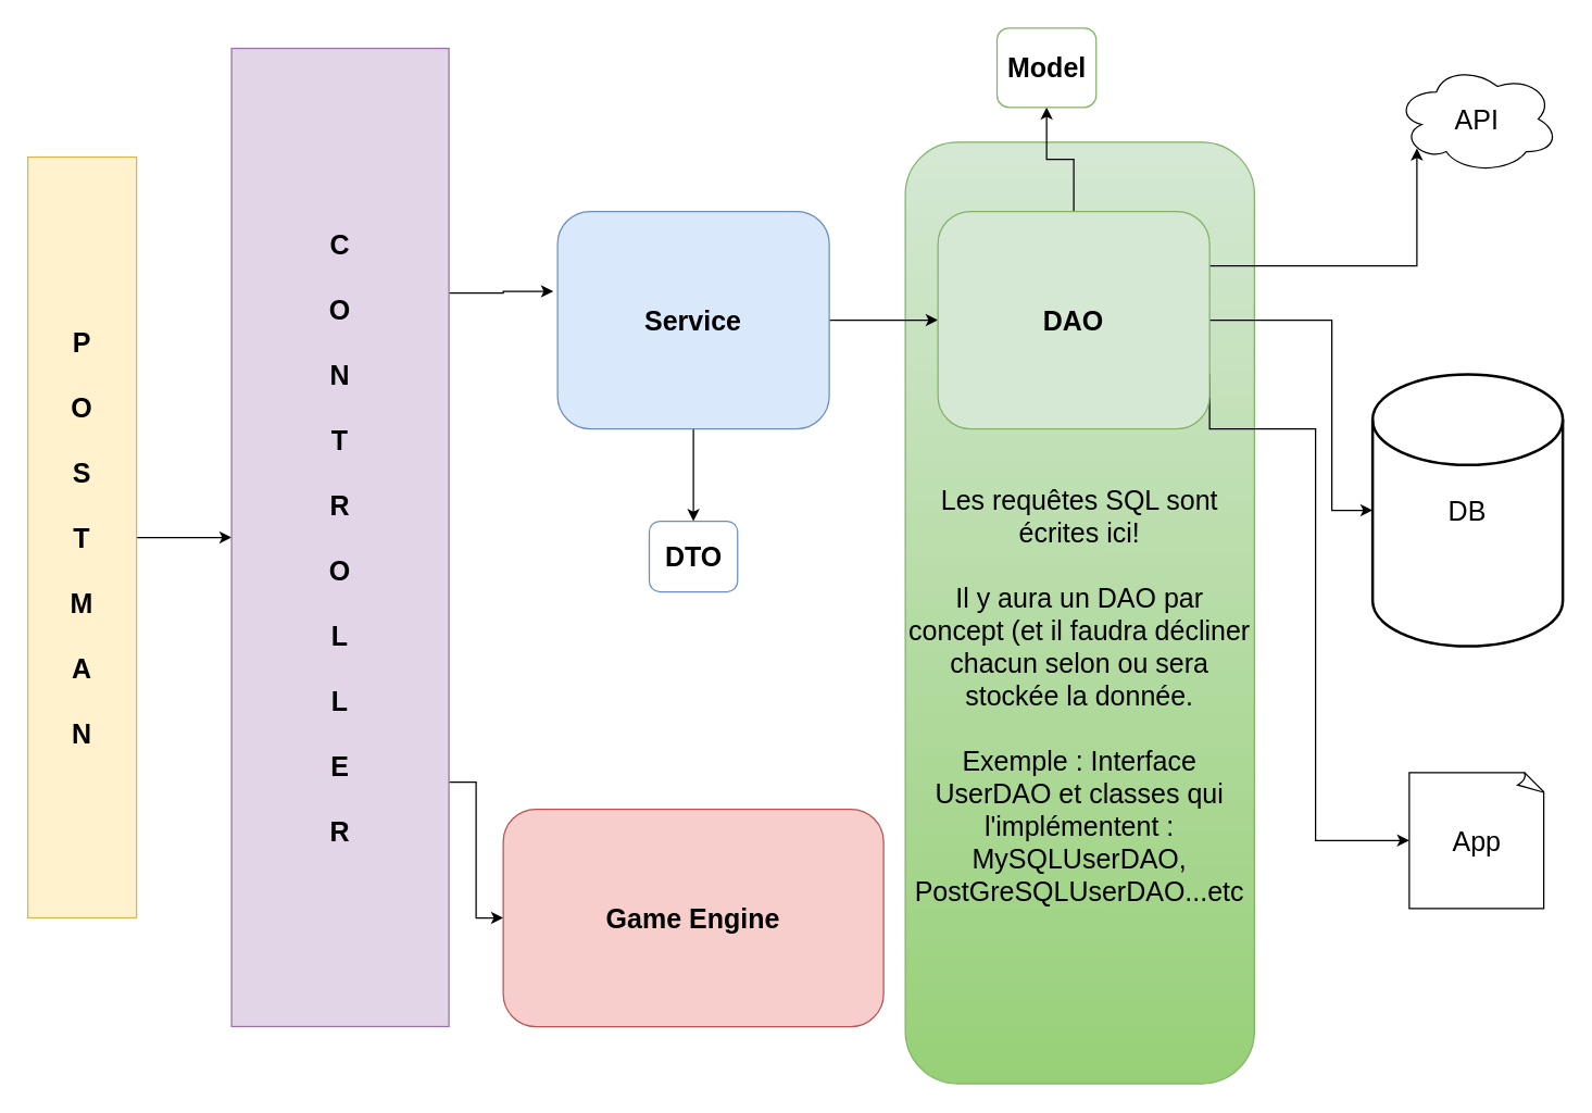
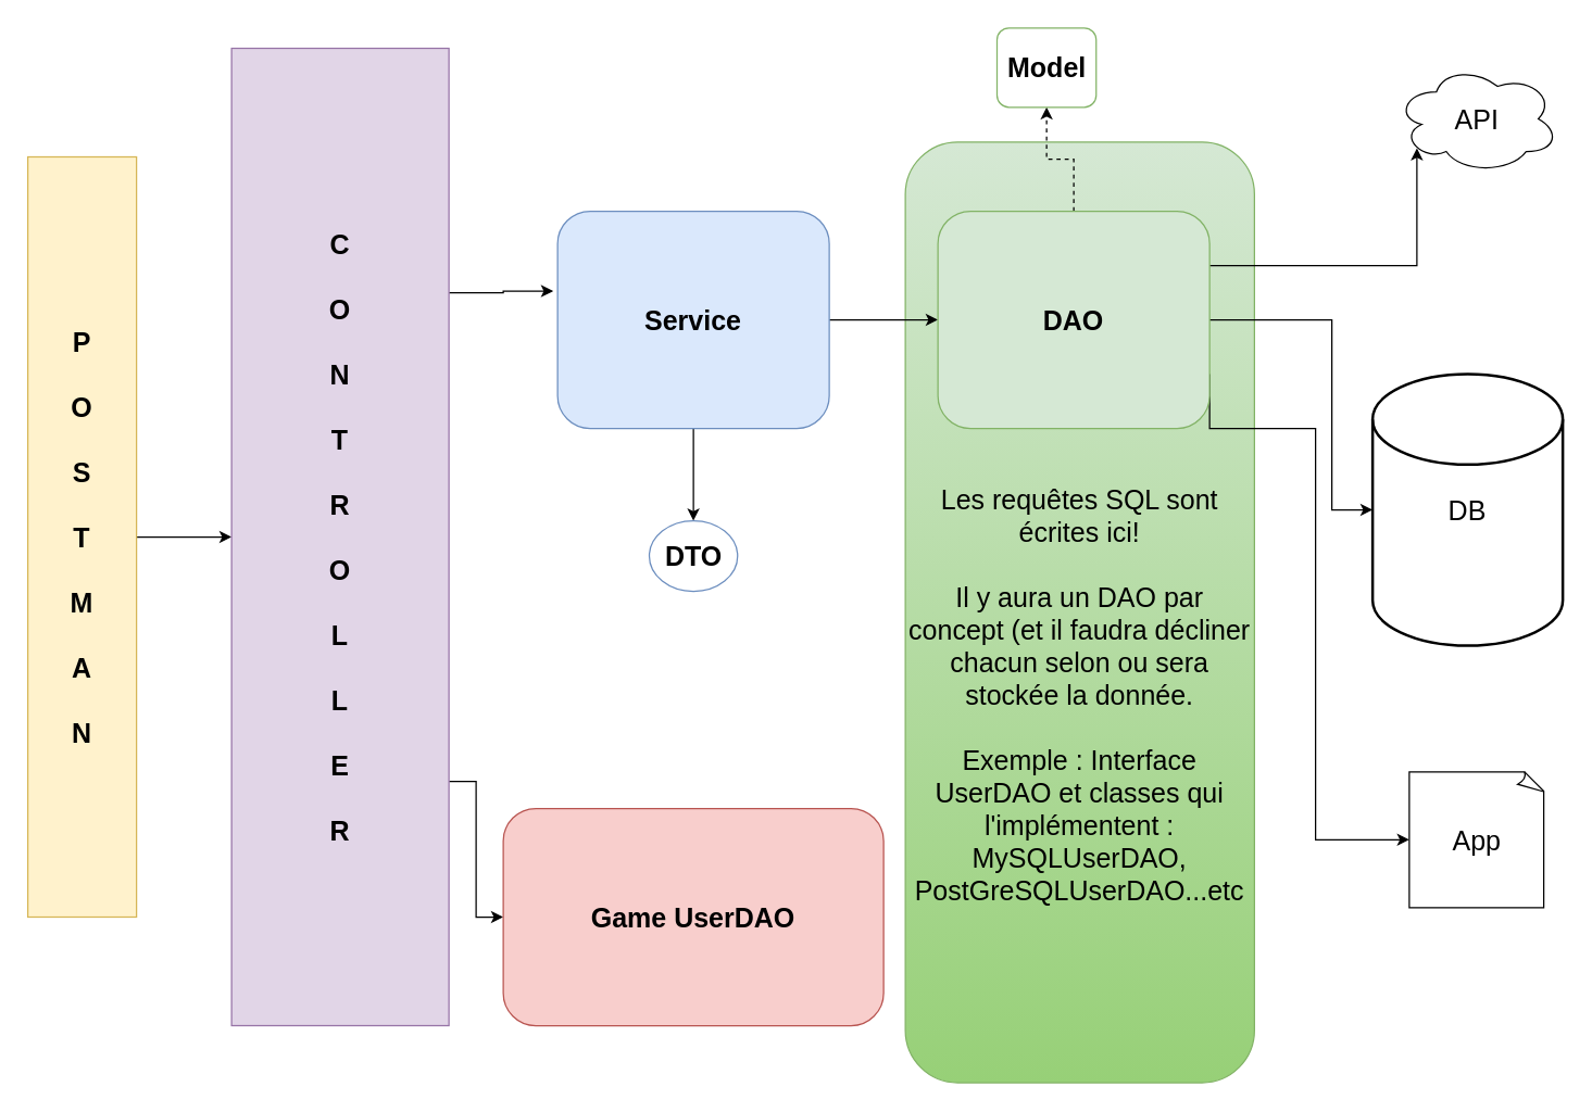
  <mxCell id="0" />
  <mxCell id="1" parent="0" />
  <mxCell id="2" value="&lt;div style=&quot;&quot;&gt;&lt;br&gt;&lt;/div&gt;&lt;div style=&quot;&quot;&gt;&lt;br&gt;&lt;/div&gt;&lt;div style=&quot;&quot;&gt;&lt;br&gt;&lt;/div&gt;&lt;div style=&quot;&quot;&gt;&lt;br&gt;&lt;/div&gt;&lt;div style=&quot;&quot;&gt;&lt;br&gt;&lt;/div&gt;&lt;div style=&quot;&quot;&gt;&lt;span style=&quot;background-color: initial;&quot;&gt;Les requêtes SQL sont écrites ici!&lt;/span&gt;&lt;/div&gt;&lt;div style=&quot;&quot;&gt;&lt;br&gt;&lt;/div&gt;&lt;div style=&quot;&quot;&gt;&lt;span style=&quot;background-color: initial;&quot;&gt;Il y aura un DAO par concept (et il faudra décliner chacun selon ou sera stockée la donnée.&lt;/span&gt;&lt;/div&gt;&lt;div style=&quot;&quot;&gt;&lt;br&gt;&lt;/div&gt;&lt;div style=&quot;&quot;&gt;&lt;span style=&quot;background-color: initial;&quot;&gt;Exemple : Interface UserDAO et classes qui l'implémentent : MySQLUserDAO, PostGreSQLUserDAO...etc&lt;/span&gt;&lt;/div&gt;" style="rounded=1;whiteSpace=wrap;html=1;fontSize=20;fillColor=#d5e8d4;fillStyle=auto;strokeColor=#82b366;gradientColor=#97d077;align=center;" vertex="1" parent="1"><mxGeometry x="666" y="104" width="257" height="693" as="geometry" /></mxCell>
  <mxCell id="3" style="edgeStyle=orthogonalEdgeStyle;rounded=0;orthogonalLoop=1;jettySize=auto;html=1;exitX=1;exitY=0.5;exitDx=0;exitDy=0;entryX=0;entryY=0.5;entryDx=0;entryDy=0;fontSize=20;" edge="1" parent="1" source="4" target="7"><mxGeometry relative="1" as="geometry" /></mxCell>
  <mxCell id="4" value="&lt;font style=&quot;font-size: 20px;&quot;&gt;&lt;b&gt;P&lt;br&gt;&lt;br&gt;O&lt;br&gt;&lt;br&gt;S&lt;br&gt;&lt;br&gt;T&lt;br&gt;&lt;br&gt;M&lt;br&gt;&lt;br&gt;A&lt;br&gt;&lt;br&gt;N&lt;/b&gt;&lt;/font&gt;" style="rounded=0;whiteSpace=wrap;html=1;fillColor=#fff2cc;strokeColor=#d6b656;" vertex="1" parent="1"><mxGeometry x="20" y="115" width="80" height="560" as="geometry" /></mxCell>
  <mxCell id="5" style="edgeStyle=orthogonalEdgeStyle;rounded=0;orthogonalLoop=1;jettySize=auto;html=1;exitX=1;exitY=0.75;exitDx=0;exitDy=0;entryX=0;entryY=0.5;entryDx=0;entryDy=0;fontSize=20;" edge="1" parent="1" source="7" target="8"><mxGeometry relative="1" as="geometry" /></mxCell>
  <mxCell id="6" style="edgeStyle=orthogonalEdgeStyle;rounded=0;orthogonalLoop=1;jettySize=auto;html=1;exitX=1;exitY=0.25;exitDx=0;exitDy=0;entryX=-0.016;entryY=0.368;entryDx=0;entryDy=0;entryPerimeter=0;fontSize=20;" edge="1" parent="1" source="7" target="11"><mxGeometry relative="1" as="geometry" /></mxCell>
  <mxCell id="7" value="&lt;b style=&quot;font-size: 20px;&quot;&gt;&lt;span style=&quot;&quot;&gt;C&lt;br&gt;&lt;/span&gt;&lt;br&gt;O&lt;br&gt;&lt;br&gt;N&lt;br&gt;&lt;br&gt;T&lt;br&gt;&lt;br&gt;R&lt;br&gt;&lt;br&gt;O&lt;br&gt;&lt;br&gt;L&lt;br&gt;&lt;br&gt;L&lt;br&gt;&lt;br&gt;E&lt;br&gt;&lt;br&gt;R&lt;/b&gt;" style="rounded=0;whiteSpace=wrap;html=1;fillColor=#e1d5e7;strokeColor=#9673a6;" vertex="1" parent="1"><mxGeometry x="170" y="35" width="160" height="720" as="geometry" /></mxCell>
- <mxCell id="8" value="&lt;b&gt;Game Engine&lt;/b&gt;" style="rounded=1;whiteSpace=wrap;html=1;fontSize=20;fillColor=#f8cecc;strokeColor=#b85450;" vertex="1" parent="1"><mxGeometry x="370" y="595" width="280" height="160" as="geometry" /></mxCell>
+ <mxCell id="8" value="&lt;b&gt;Game UserDAO&lt;/b&gt;" style="rounded=1;whiteSpace=wrap;html=1;fontSize=20;fillColor=#f8cecc;strokeColor=#b85450;" vertex="1" parent="1"><mxGeometry x="370" y="595" width="280" height="160" as="geometry" /></mxCell>
  <mxCell id="9" style="edgeStyle=orthogonalEdgeStyle;rounded=0;orthogonalLoop=1;jettySize=auto;html=1;exitX=0.5;exitY=1;exitDx=0;exitDy=0;entryX=0.5;entryY=0;entryDx=0;entryDy=0;fontSize=20;" edge="1" parent="1" source="11" target="19"><mxGeometry relative="1" as="geometry" /></mxCell>
  <mxCell id="10" style="edgeStyle=orthogonalEdgeStyle;rounded=0;orthogonalLoop=1;jettySize=auto;html=1;exitX=1;exitY=0.5;exitDx=0;exitDy=0;entryX=0;entryY=0.5;entryDx=0;entryDy=0;fontSize=20;" edge="1" parent="1" source="11" target="16"><mxGeometry relative="1" as="geometry" /></mxCell>
  <mxCell id="11" value="&lt;b&gt;Service&lt;/b&gt;" style="rounded=1;whiteSpace=wrap;html=1;fontSize=20;fillColor=#dae8fc;strokeColor=#6c8ebf;" vertex="1" parent="1"><mxGeometry x="410" y="155" width="200" height="160" as="geometry" /></mxCell>
- <mxCell id="12" style="edgeStyle=orthogonalEdgeStyle;rounded=0;orthogonalLoop=1;jettySize=auto;html=1;exitX=0.5;exitY=0;exitDx=0;exitDy=0;entryX=0.5;entryY=1;entryDx=0;entryDy=0;fontSize=20;" edge="1" parent="1" source="16" target="18"><mxGeometry relative="1" as="geometry" /></mxCell>
+ <mxCell id="12" style="edgeStyle=orthogonalEdgeStyle;rounded=0;orthogonalLoop=1;jettySize=auto;html=1;exitX=0.5;exitY=0;exitDx=0;exitDy=0;entryX=0.5;entryY=1;entryDx=0;entryDy=0;fontSize=20;dashed=1;" edge="1" parent="1" source="16" target="18"><mxGeometry relative="1" as="geometry" /></mxCell>
  <mxCell id="13" style="edgeStyle=orthogonalEdgeStyle;rounded=0;orthogonalLoop=1;jettySize=auto;html=1;exitX=1;exitY=0.5;exitDx=0;exitDy=0;fontSize=20;" edge="1" parent="1" source="16" target="17"><mxGeometry relative="1" as="geometry"><Array as="points"><mxPoint x="980" y="235" /><mxPoint x="980" y="375" /></Array></mxGeometry></mxCell>
  <mxCell id="14" style="edgeStyle=orthogonalEdgeStyle;rounded=0;orthogonalLoop=1;jettySize=auto;html=1;exitX=1;exitY=0.25;exitDx=0;exitDy=0;entryX=0.13;entryY=0.77;entryDx=0;entryDy=0;entryPerimeter=0;fontSize=20;" edge="1" parent="1" source="16" target="20"><mxGeometry relative="1" as="geometry" /></mxCell>
  <mxCell id="15" style="edgeStyle=orthogonalEdgeStyle;rounded=0;orthogonalLoop=1;jettySize=auto;html=1;entryX=0;entryY=0.5;entryDx=0;entryDy=0;entryPerimeter=0;fontSize=20;exitX=1;exitY=0.75;exitDx=0;exitDy=0;" edge="1" parent="1" source="16" target="21"><mxGeometry relative="1" as="geometry"><Array as="points"><mxPoint x="890" y="315" /><mxPoint x="968" y="315" /><mxPoint x="968" y="618" /></Array></mxGeometry></mxCell>
  <mxCell id="16" value="&lt;b&gt;DAO&lt;/b&gt;" style="rounded=1;whiteSpace=wrap;html=1;fontSize=20;fillColor=#d5e8d4;strokeColor=#82b366;" vertex="1" parent="1"><mxGeometry x="690" y="155" width="200" height="160" as="geometry" /></mxCell>
  <mxCell id="17" value="DB" style="strokeWidth=2;html=1;shape=mxgraph.flowchart.database;whiteSpace=wrap;fontSize=20;" vertex="1" parent="1"><mxGeometry x="1010" y="275" width="140" height="200" as="geometry" /></mxCell>
  <mxCell id="18" value="&lt;b&gt;Model&lt;/b&gt;" style="rounded=1;whiteSpace=wrap;html=1;fontSize=20;fillColor=none;strokeColor=#82b366;" vertex="1" parent="1"><mxGeometry x="733.5" y="20" width="73" height="58.4" as="geometry" /></mxCell>
- <mxCell id="19" value="&lt;b&gt;DTO&lt;/b&gt;" style="rounded=1;whiteSpace=wrap;html=1;fontSize=20;fillColor=none;strokeColor=#6c8ebf;" vertex="1" parent="1"><mxGeometry x="477.5" y="383" width="65" height="52" as="geometry" /></mxCell>
+ <mxCell id="19" value="&lt;b&gt;DTO&lt;/b&gt;" style="ellipse;whiteSpace=wrap;html=1;fontSize=20;fillColor=none;strokeColor=#6c8ebf;" vertex="1" parent="1"><mxGeometry x="477.5" y="383" width="65" height="52" as="geometry" /></mxCell>
  <mxCell id="20" value="API" style="ellipse;shape=cloud;whiteSpace=wrap;html=1;fontSize=20;fillColor=none;" vertex="1" parent="1"><mxGeometry x="1027" y="47" width="120" height="80" as="geometry" /></mxCell>
  <mxCell id="21" value="App" style="whiteSpace=wrap;html=1;shape=mxgraph.basic.document;fontSize=20;fillColor=none;" vertex="1" parent="1"><mxGeometry x="1037" y="568" width="100" height="100" as="geometry" /></mxCell>
